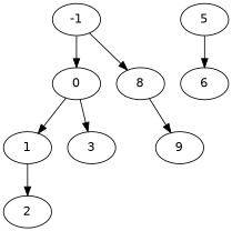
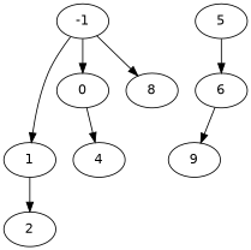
  digraph {
    fontname="DejaVu Sans"
    node [fontname="DejaVu Sans"]
    edge [fontname="DejaVu Sans"]
    0
    1
-   4 [label=3]
+   4
    2
    -1
    8
    5
    6
    9
-   0 -> 1
+   -1 -> 1
    0 -> 4
    1 -> 2
    -1 -> 0
    -1 -> 8
-   8 -> 9
+   6 -> 9
    5 -> 6
  }
